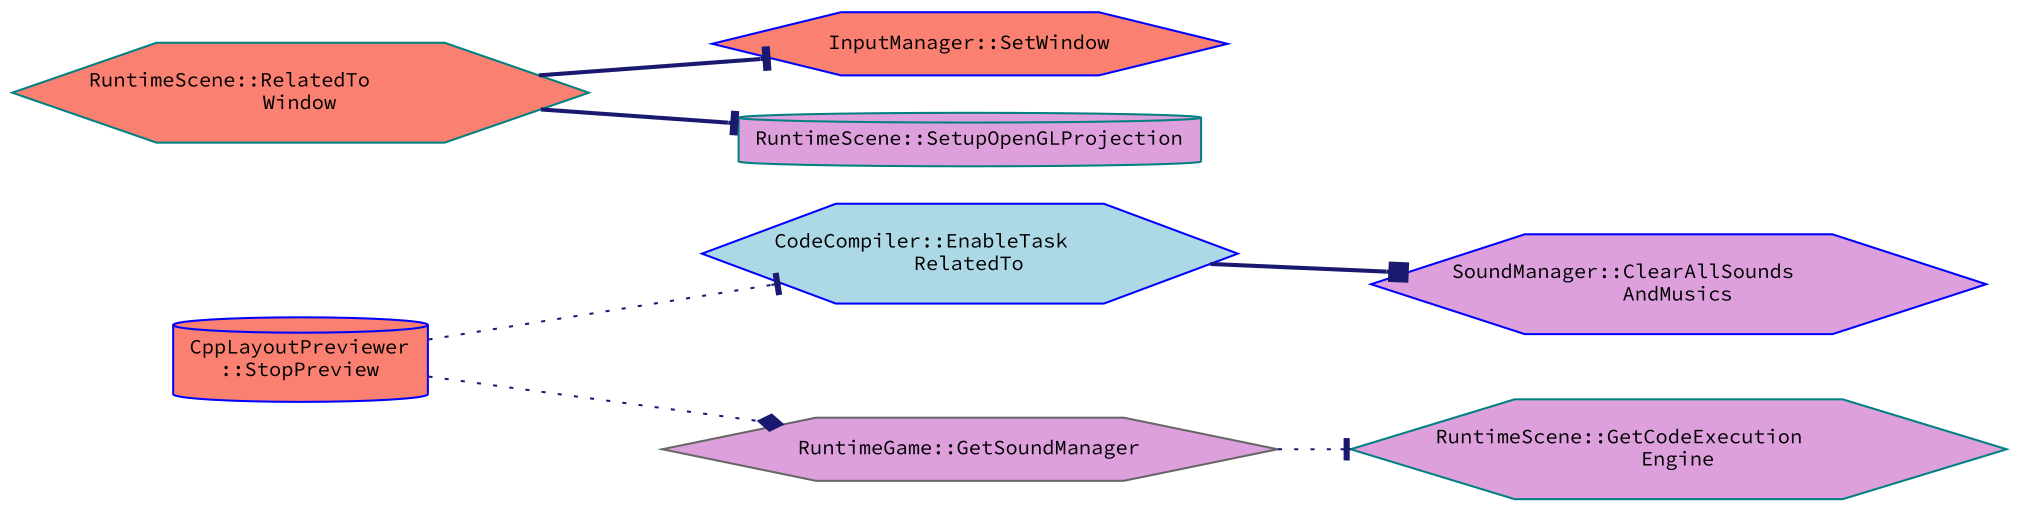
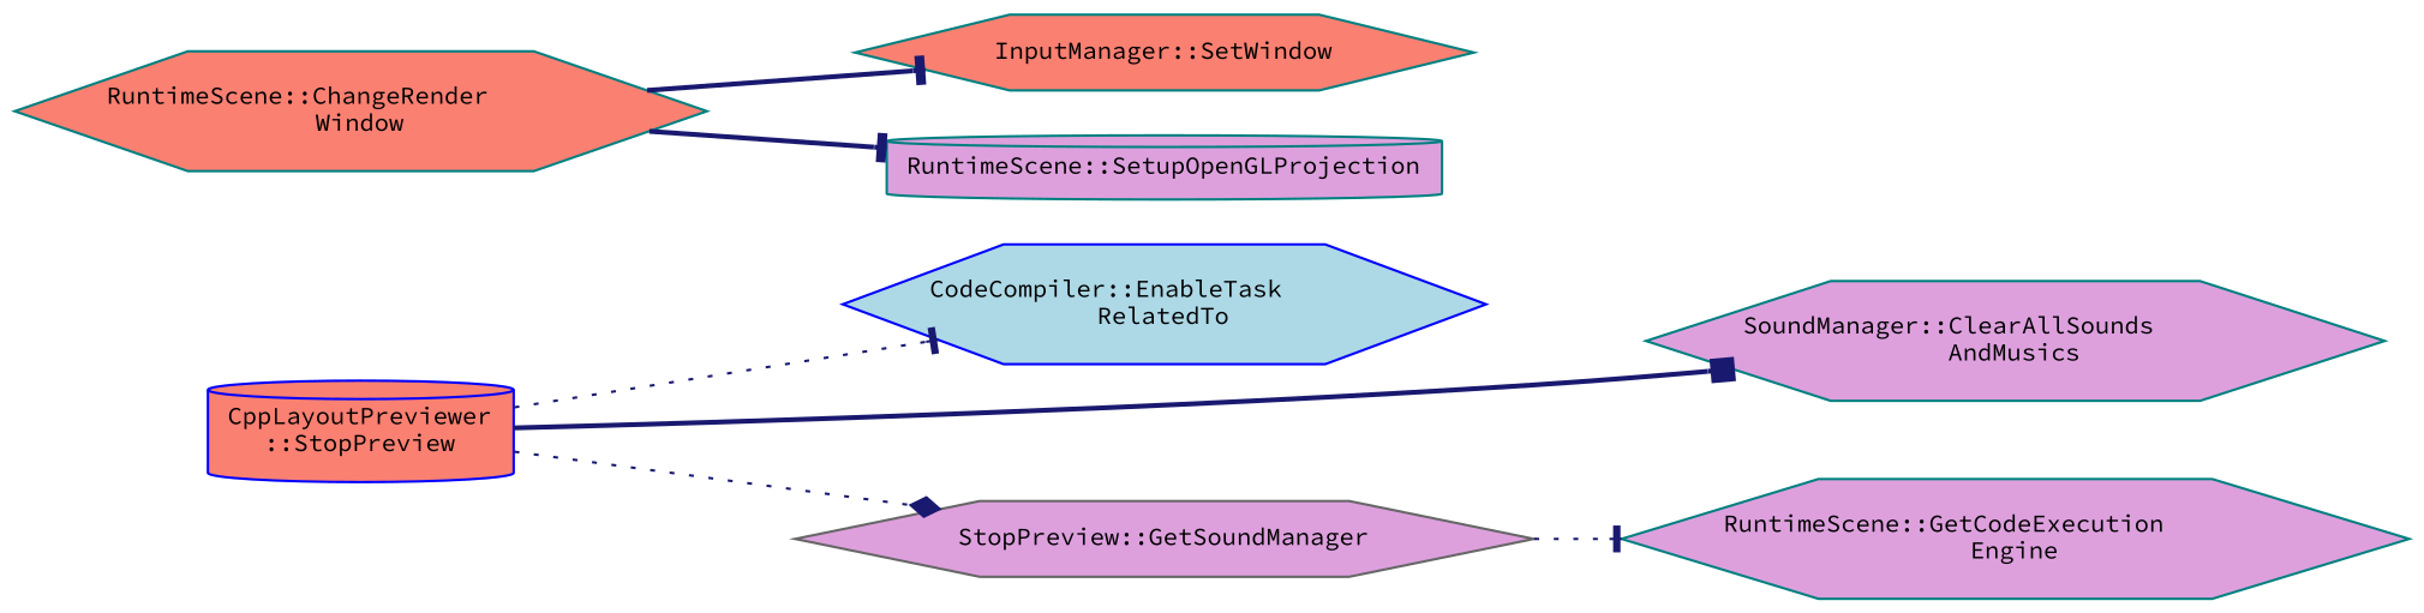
  digraph {
    fontname="Source Code Pro"
    rankdir=LR
    node [color=teal fillcolor=plum fontname="Source Code Pro" fontsize=10 shape=hexagon style=filled]
    edge [arrowhead=tee color=midnightblue fontname="Source Code Pro" fontsize=10 labelfontname=Helvetica labelfontsize=10 style=dotted]
    n1 [color=blue fillcolor=salmon fontcolor=black height=0.2 label="CppLayoutPreviewer\l::StopPreview" shape=cylinder width=0.4]
    n2 [color=blue fillcolor=lightblue height=0.2 label="CodeCompiler::EnableTask\lRelatedTo" width=0.4]
-   n3 [color=gray40 height=0.2 label="RuntimeGame::GetSoundManager" width=0.4]
-   n4 [color=blue height=0.2 label="SoundManager::ClearAllSounds\lAndMusics" width=0.4]
-   n5 [fillcolor=salmon height=0.2 label="RuntimeScene::RelatedTo\lWindow" width=0.4]
-   n6 [color=blue fillcolor=salmon height=0.2 label="InputManager::SetWindow" width=0.4]
+   n3 [color=gray40 height=0.2 label="StopPreview::GetSoundManager" width=0.4]
+   n4 [height=0.2 label="SoundManager::ClearAllSounds\lAndMusics" width=0.4]
+   n5 [fillcolor=salmon height=0.2 label="RuntimeScene::ChangeRender\lWindow" width=0.4]
+   n6 [fillcolor=salmon height=0.2 label="InputManager::SetWindow" width=0.4]
    n7 [height=0.2 label="RuntimeScene::SetupOpenGLProjection" shape=cylinder width=0.4]
    n8 [height=0.2 label="RuntimeScene::GetCodeExecution\lEngine" width=0.4]
    n1 -> n2
    n1 -> n3 [arrowhead=diamond]
-   n2 -> n4 [arrowhead=box style=bold]
+   n1 -> n4 [arrowhead=box style=bold]
    n3 -> n8
    n5 -> n6 [style=bold]
    n5 -> n7 [style=bold]
  }
